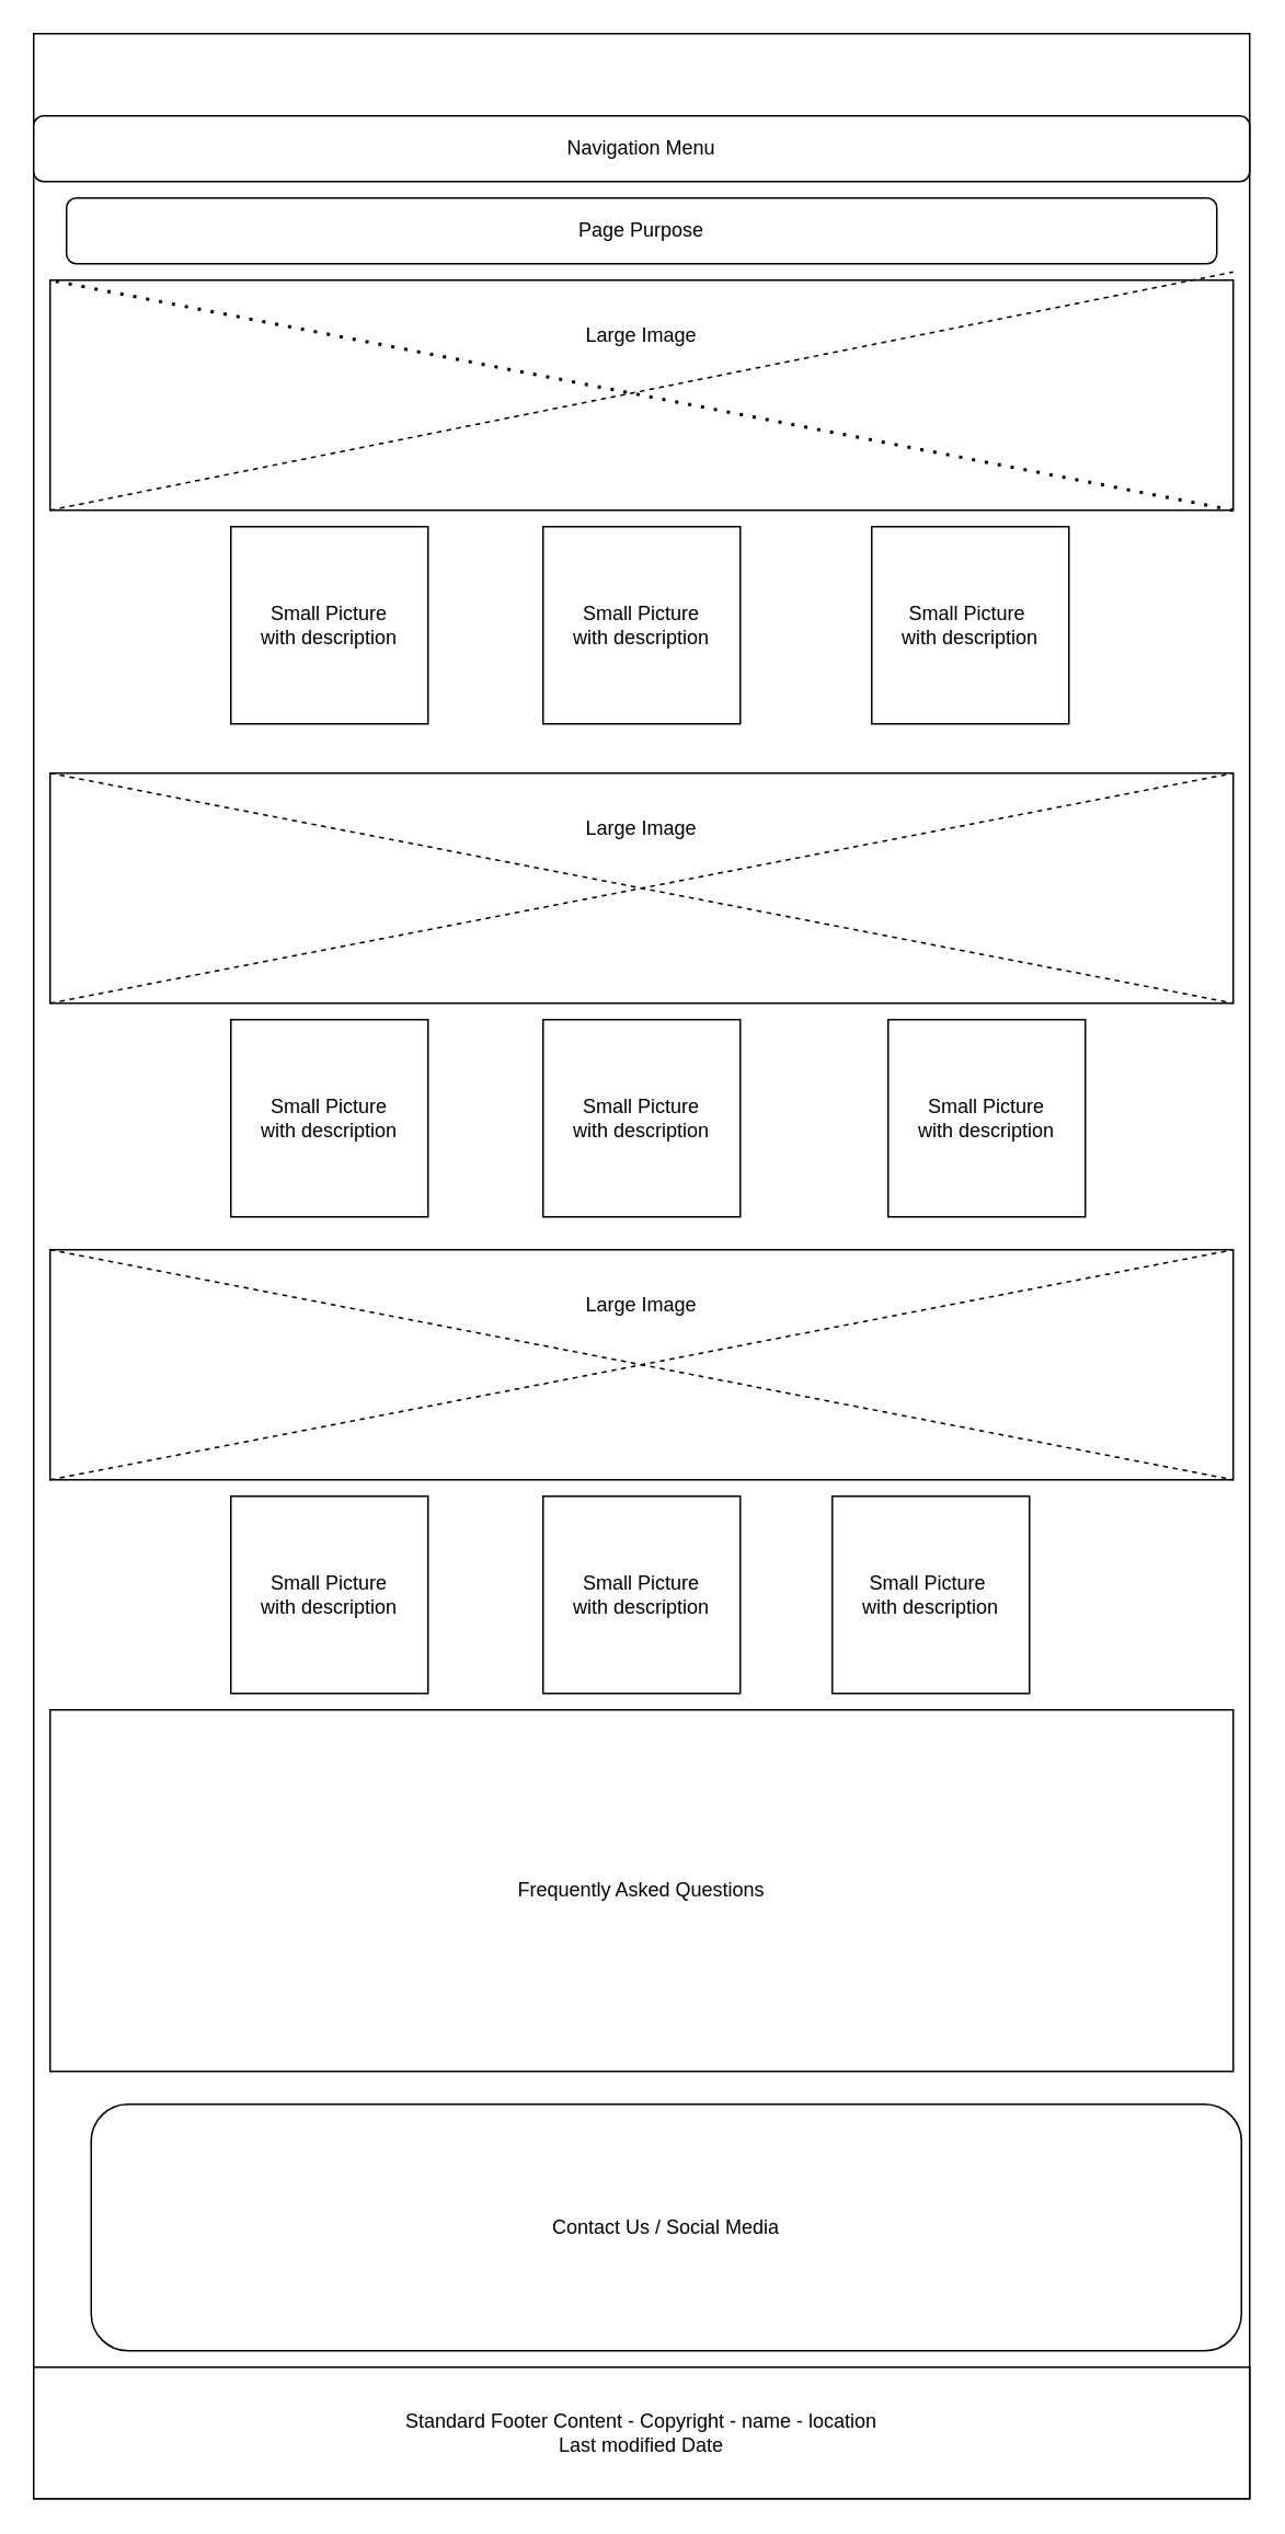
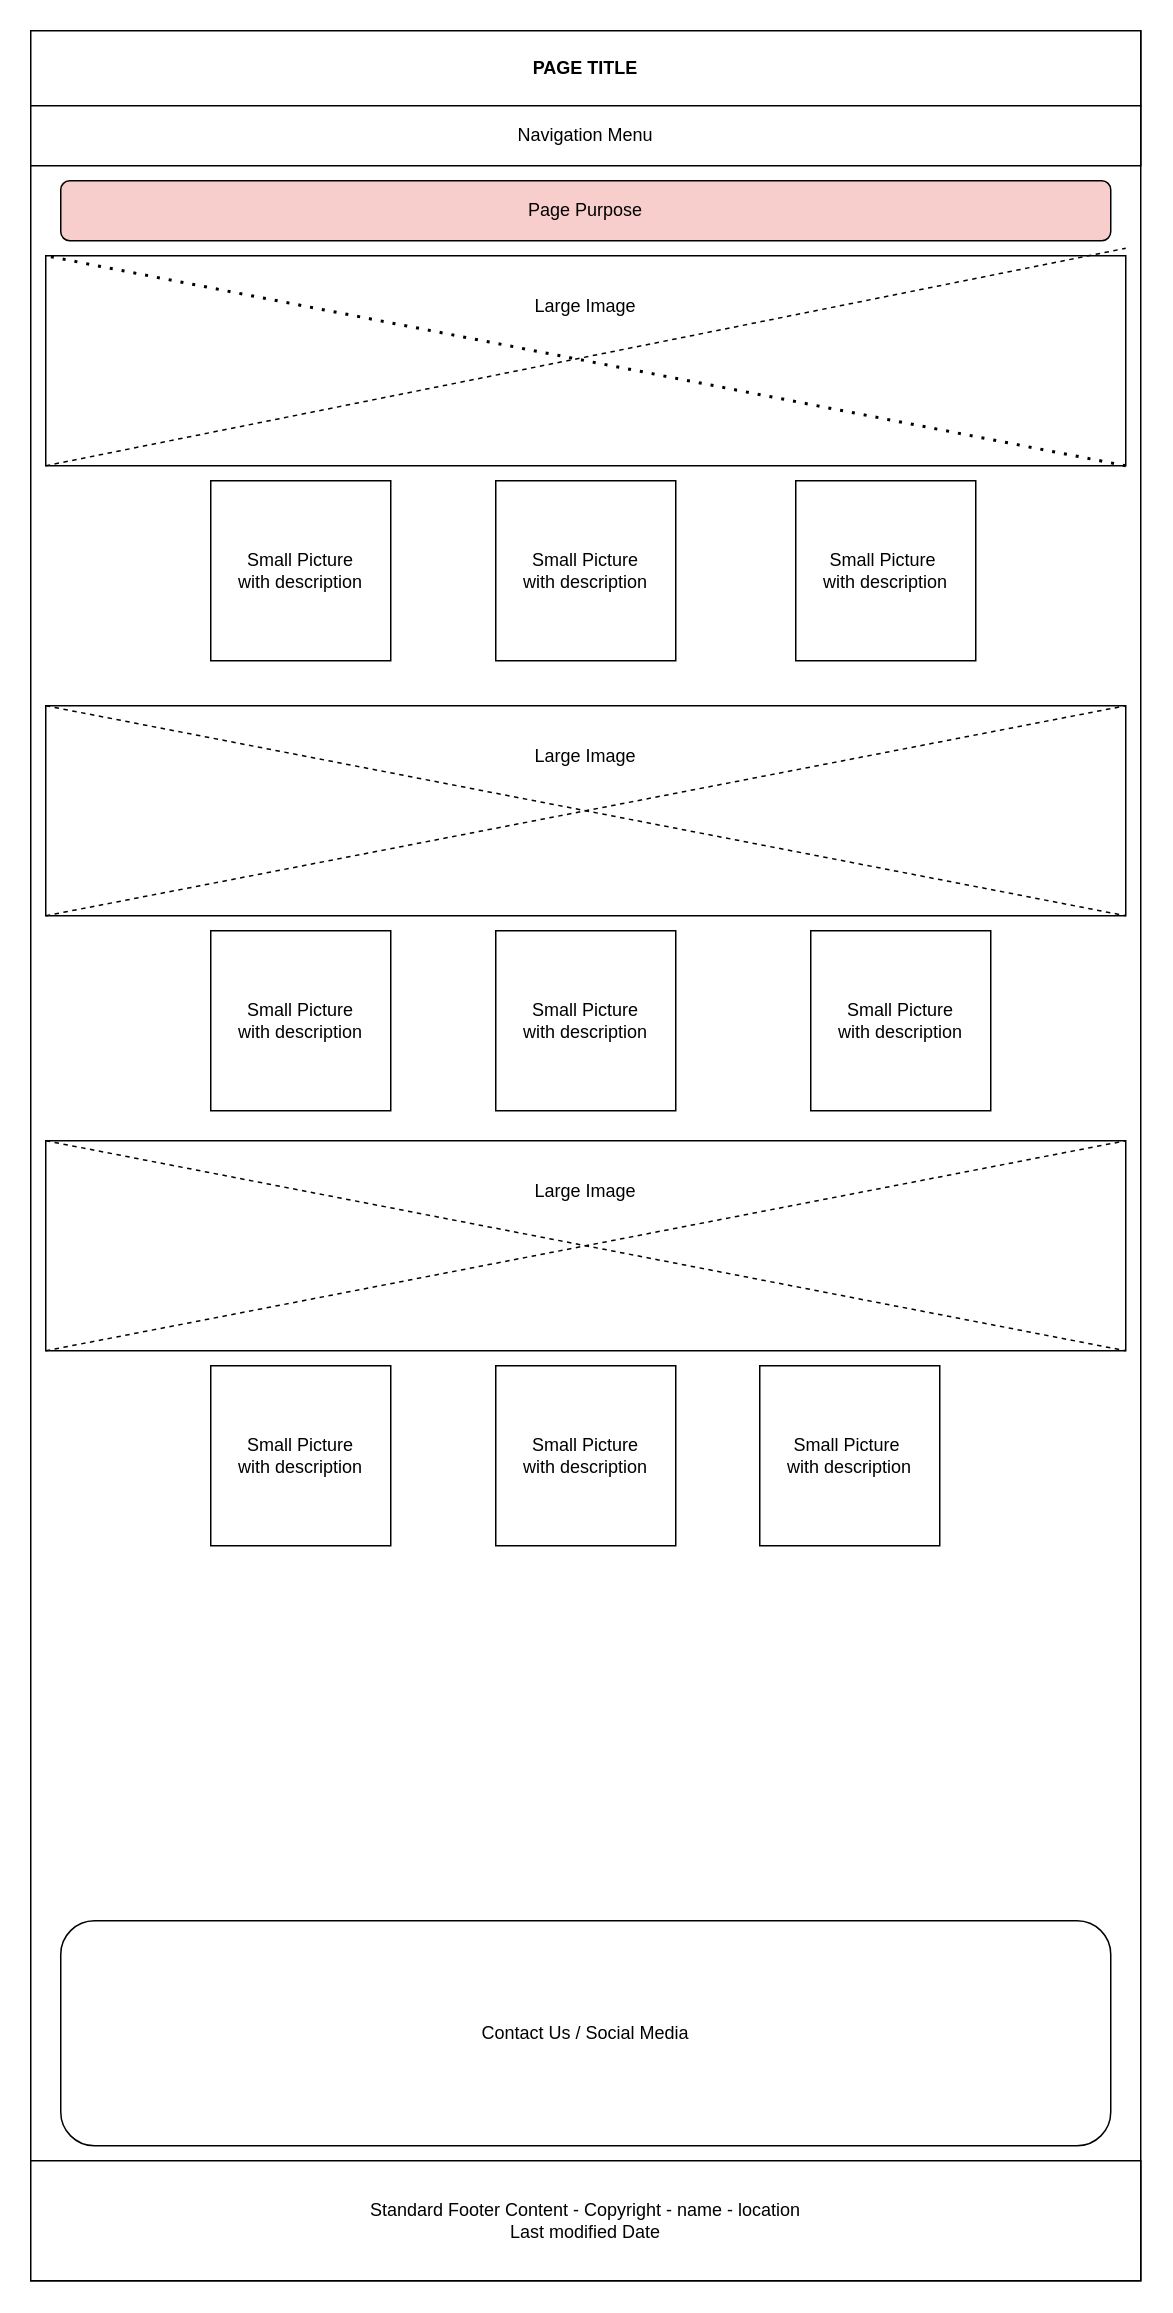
  <mxCell id="0" />
  <mxCell id="1" parent="0" />
  <mxCell id="2" value="" style="rounded=0;whiteSpace=wrap;html=1;fontStyle=1" vertex="1" parent="1"><mxGeometry x="20" y="20" width="740" height="1500" as="geometry" /></mxCell>
- <mxCell id="4" value="Navigation Menu" style="whiteSpace=wrap;html=1;rounded=1;" vertex="1" parent="1"><mxGeometry x="20" y="70" width="740" height="40" as="geometry" /></mxCell>
+ <mxCell id="3" value="PAGE TITLE" style="rounded=0;whiteSpace=wrap;html=1;fontStyle=1" vertex="1" parent="1"><mxGeometry x="20" y="20" width="740" height="50" as="geometry" /></mxCell>
+ <mxCell id="4" value="Navigation Menu" style="rounded=0;whiteSpace=wrap;html=1;" vertex="1" parent="1"><mxGeometry x="20" y="70" width="740" height="40" as="geometry" /></mxCell>
  <mxCell id="5" value="Large Image&lt;div&gt;&lt;br&gt;&lt;/div&gt;&lt;div&gt;&lt;br&gt;&lt;/div&gt;&lt;div&gt;&lt;br&gt;&lt;/div&gt;&lt;div&gt;&lt;br&gt;&lt;/div&gt;&lt;div&gt;&lt;br&gt;&lt;/div&gt;" style="rounded=0;whiteSpace=wrap;html=1;" vertex="1" parent="1"><mxGeometry x="30" y="170" width="720" height="140" as="geometry" /></mxCell>
  <mxCell id="6" value="" style="endArrow=none;dashed=1;html=1;rounded=0;exitX=0;exitY=1;exitDx=0;exitDy=0;" edge="1" parent="1" source="5"><mxGeometry width="50" height="50" relative="1" as="geometry"><mxPoint x="350" y="256.857" as="sourcePoint" /><mxPoint x="750" y="165" as="targetPoint" /><Array as="points" /></mxGeometry></mxCell>
  <mxCell id="7" value="" style="endArrow=none;dashed=1;html=1;dashPattern=1 3;strokeWidth=2;rounded=0;entryX=0;entryY=0;entryDx=0;entryDy=0;exitX=1;exitY=1;exitDx=0;exitDy=0;" edge="1" parent="1" source="5" target="5"><mxGeometry width="50" height="50" relative="1" as="geometry"><mxPoint x="380" y="260" as="sourcePoint" /><mxPoint x="430" y="210" as="targetPoint" /></mxGeometry></mxCell>
  <mxCell id="8" value="Small Picture &lt;br&gt;with description" style="whiteSpace=wrap;html=1;aspect=fixed;" vertex="1" parent="1"><mxGeometry x="330" y="320" width="120" height="120" as="geometry" /></mxCell>
  <mxCell id="9" value="Small Picture&lt;br&gt;with description" style="whiteSpace=wrap;html=1;aspect=fixed;" vertex="1" parent="1"><mxGeometry x="140" y="320" width="120" height="120" as="geometry" /></mxCell>
  <mxCell id="10" value="Small Picture&amp;nbsp;&lt;br&gt;with description" style="whiteSpace=wrap;html=1;aspect=fixed;" vertex="1" parent="1"><mxGeometry x="530" y="320" width="120" height="120" as="geometry" /></mxCell>
- <mxCell id="11" value="Page Purpose" style="rounded=1;whiteSpace=wrap;html=1;" vertex="1" parent="1"><mxGeometry x="40" y="120" width="700" height="40" as="geometry" /></mxCell>
+ <mxCell id="11" value="Page Purpose" style="rounded=1;whiteSpace=wrap;html=1;fillColor=#f8cecc;" vertex="1" parent="1"><mxGeometry x="40" y="120" width="700" height="40" as="geometry" /></mxCell>
  <mxCell id="12" value="Large Image&lt;div&gt;&lt;br&gt;&lt;/div&gt;&lt;div&gt;&lt;br&gt;&lt;/div&gt;&lt;div&gt;&lt;br&gt;&lt;/div&gt;&lt;div&gt;&lt;br&gt;&lt;/div&gt;&lt;div&gt;&lt;br&gt;&lt;/div&gt;" style="rounded=0;whiteSpace=wrap;html=1;" vertex="1" parent="1"><mxGeometry x="30" y="470" width="720" height="140" as="geometry" /></mxCell>
  <mxCell id="13" value="Small Picture &lt;br&gt;with description" style="whiteSpace=wrap;html=1;aspect=fixed;" vertex="1" parent="1"><mxGeometry x="330" y="620" width="120" height="120" as="geometry" /></mxCell>
  <mxCell id="14" value="Small Picture&lt;br&gt;with description" style="whiteSpace=wrap;html=1;aspect=fixed;" vertex="1" parent="1"><mxGeometry x="140" y="620" width="120" height="120" as="geometry" /></mxCell>
  <mxCell id="15" value="Small Picture&amp;nbsp;&lt;br&gt;with description" style="whiteSpace=wrap;html=1;aspect=fixed;" vertex="1" parent="1"><mxGeometry x="506" y="910" width="120" height="120" as="geometry" /></mxCell>
  <mxCell id="16" value="Large Image&lt;div&gt;&lt;br&gt;&lt;/div&gt;&lt;div&gt;&lt;br&gt;&lt;/div&gt;&lt;div&gt;&lt;br&gt;&lt;/div&gt;&lt;div&gt;&lt;br&gt;&lt;/div&gt;&lt;div&gt;&lt;br&gt;&lt;/div&gt;" style="rounded=0;whiteSpace=wrap;html=1;" vertex="1" parent="1"><mxGeometry x="30" y="760" width="720" height="140" as="geometry" /></mxCell>
  <mxCell id="17" value="Small Picture&lt;br&gt;with description" style="whiteSpace=wrap;html=1;aspect=fixed;" vertex="1" parent="1"><mxGeometry x="140" y="910" width="120" height="120" as="geometry" /></mxCell>
  <mxCell id="18" value="Small Picture &lt;br&gt;with description" style="whiteSpace=wrap;html=1;aspect=fixed;" vertex="1" parent="1"><mxGeometry x="330" y="910" width="120" height="120" as="geometry" /></mxCell>
  <mxCell id="19" value="Small Picture &lt;br&gt;with description" style="whiteSpace=wrap;html=1;aspect=fixed;" vertex="1" parent="1"><mxGeometry x="540" y="620" width="120" height="120" as="geometry" /></mxCell>
  <mxCell id="20" value="" style="endArrow=none;dashed=1;html=1;rounded=0;entryX=1;entryY=0;entryDx=0;entryDy=0;exitX=0;exitY=1;exitDx=0;exitDy=0;" edge="1" parent="1" source="12" target="12"><mxGeometry width="50" height="50" relative="1" as="geometry"><mxPoint x="370" y="490" as="sourcePoint" /><mxPoint x="420" y="440" as="targetPoint" /></mxGeometry></mxCell>
  <mxCell id="21" value="" style="endArrow=none;dashed=1;html=1;rounded=0;exitX=0;exitY=0;exitDx=0;exitDy=0;entryX=1;entryY=1;entryDx=0;entryDy=0;" edge="1" parent="1" source="12" target="12"><mxGeometry width="50" height="50" relative="1" as="geometry"><mxPoint x="370" y="490" as="sourcePoint" /><mxPoint x="420" y="440" as="targetPoint" /></mxGeometry></mxCell>
  <mxCell id="22" value="" style="endArrow=none;dashed=1;html=1;rounded=0;entryX=1;entryY=0;entryDx=0;entryDy=0;exitX=0;exitY=1;exitDx=0;exitDy=0;" edge="1" parent="1" source="16" target="16"><mxGeometry width="50" height="50" relative="1" as="geometry"><mxPoint x="370" y="920" as="sourcePoint" /><mxPoint x="420" y="870" as="targetPoint" /></mxGeometry></mxCell>
  <mxCell id="23" value="" style="endArrow=none;dashed=1;html=1;rounded=0;exitX=0;exitY=0;exitDx=0;exitDy=0;entryX=1;entryY=1;entryDx=0;entryDy=0;" edge="1" parent="1" source="16" target="16"><mxGeometry width="50" height="50" relative="1" as="geometry"><mxPoint x="370" y="920" as="sourcePoint" /><mxPoint x="420" y="870" as="targetPoint" /></mxGeometry></mxCell>
- <mxCell id="24" value="Frequently Asked Questions" style="rounded=0;whiteSpace=wrap;html=1;" vertex="1" parent="1"><mxGeometry x="30" y="1040" width="720" height="220" as="geometry" /></mxCell>
- <mxCell id="25" value="Contact Us / Social Media" style="rounded=1;whiteSpace=wrap;html=1;" vertex="1" parent="1"><mxGeometry x="55" y="1280" width="700" height="150" as="geometry" /></mxCell>
+ <mxCell id="25" value="Contact Us / Social Media" style="rounded=1;whiteSpace=wrap;html=1;" vertex="1" parent="1"><mxGeometry x="40" y="1280" width="700" height="150" as="geometry" /></mxCell>
  <mxCell id="26" value="Standard Footer Content - Copyright - name - location&lt;br&gt;Last modified Date" style="rounded=0;whiteSpace=wrap;html=1;" vertex="1" parent="1"><mxGeometry x="20" y="1440" width="740" height="80" as="geometry" /></mxCell>
